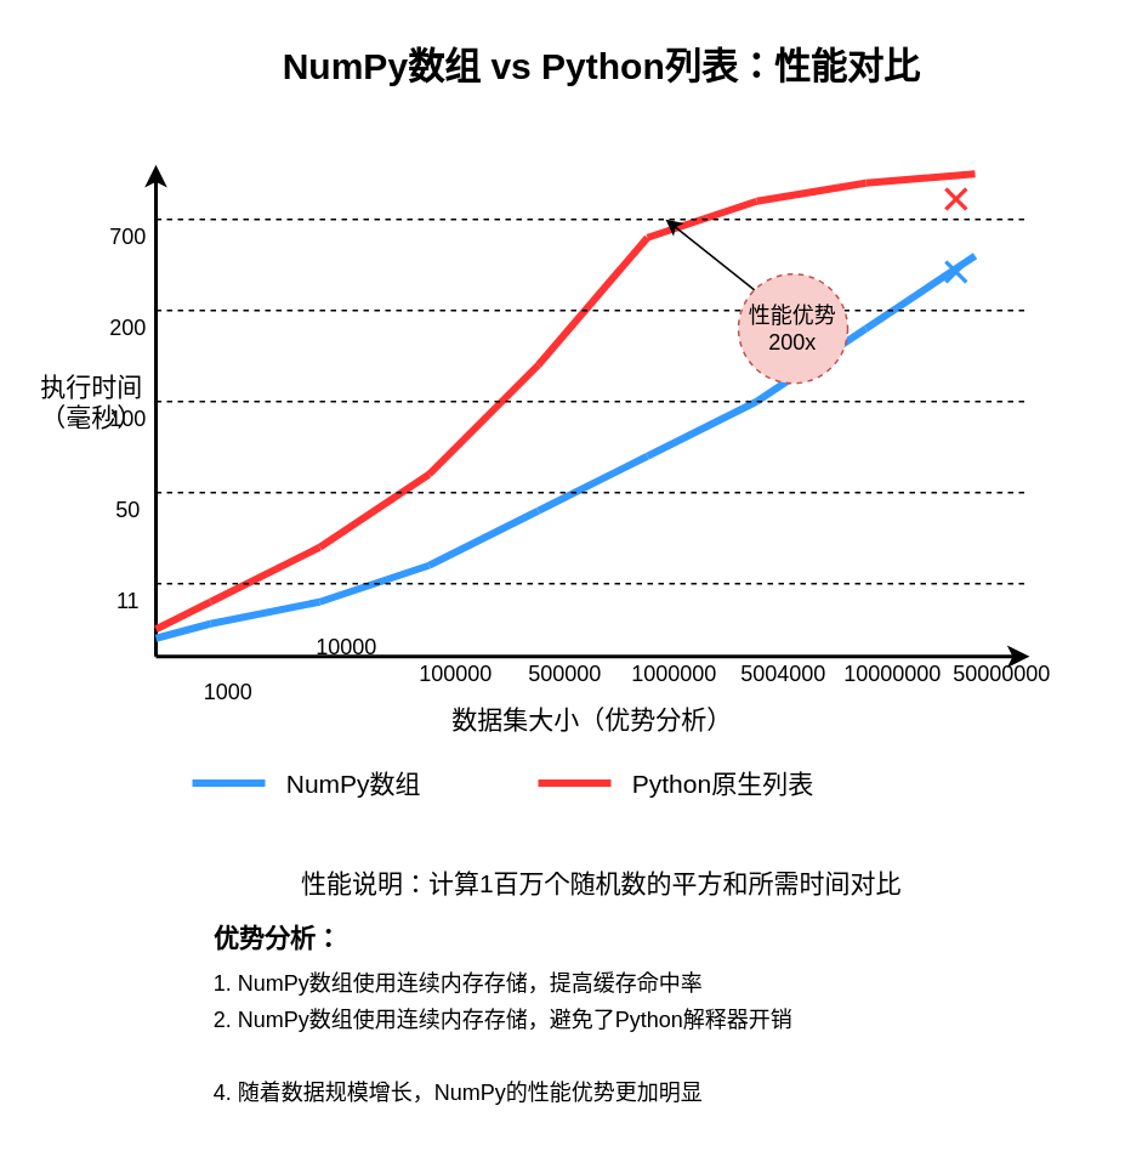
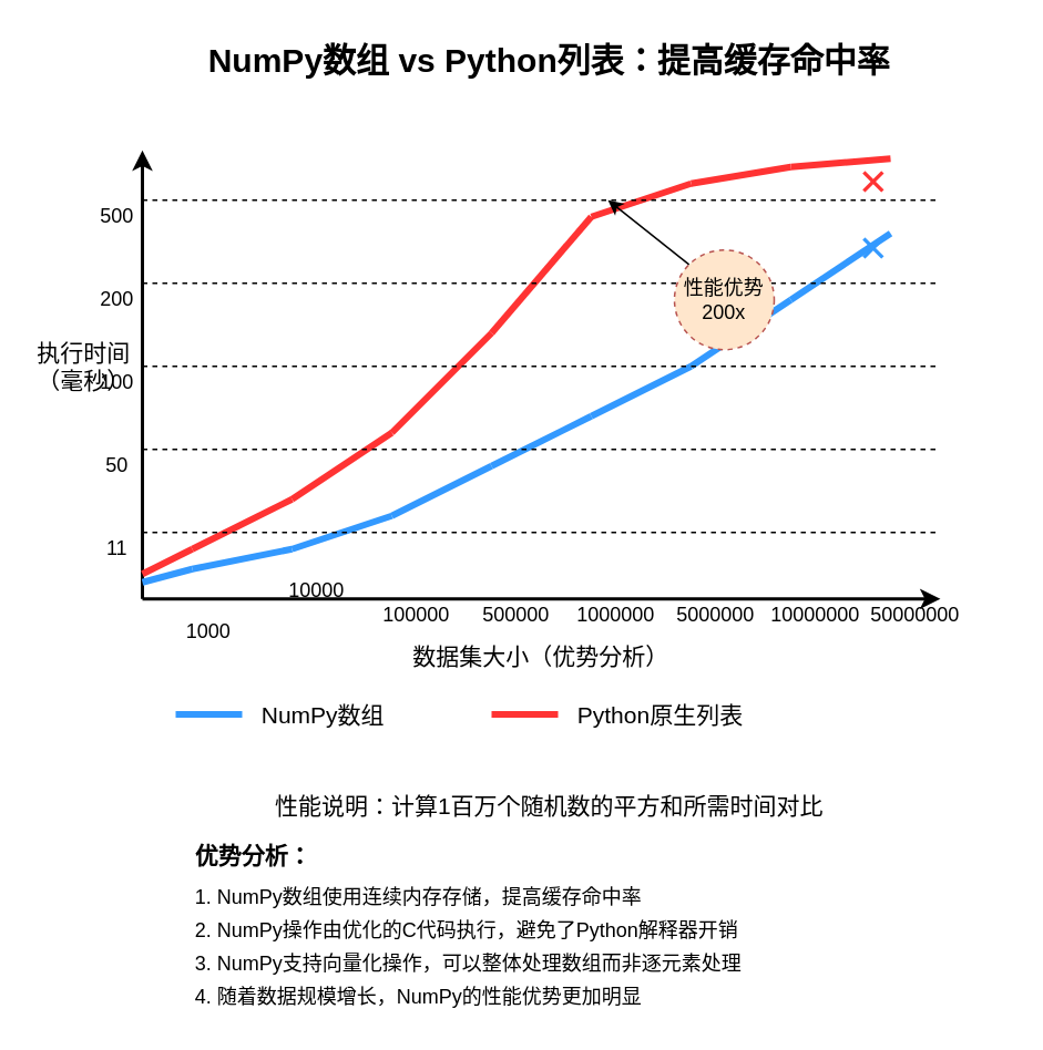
  <mxCell id="0" />
  <mxCell id="1" parent="0" />
- <mxCell id="2" value="NumPy数组 vs Python列表：性能对比" style="text;html=1;strokeColor=none;fillColor=none;align=center;verticalAlign=middle;whiteSpace=wrap;rounded=0;fontSize=20;fontStyle=1" vertex="1" parent="1"><mxGeometry x="95" y="20" width="470" height="30" as="geometry" /></mxCell>
+ <mxCell id="2" value="NumPy数组 vs Python列表：提高缓存命中率" style="text;html=1;strokeColor=none;fillColor=none;align=center;verticalAlign=middle;whiteSpace=wrap;rounded=0;fontSize=20;fontStyle=1" vertex="1" parent="1"><mxGeometry x="95" y="20" width="470" height="30" as="geometry" /></mxCell>
  <mxCell id="3" value="" style="endArrow=classic;html=1;strokeWidth=2;" edge="1" parent="1"><mxGeometry width="50" height="50" relative="1" as="geometry"><mxPoint x="85" y="360" as="sourcePoint" /><mxPoint x="85" y="90" as="targetPoint" /></mxGeometry></mxCell>
  <mxCell id="4" value="" style="endArrow=classic;html=1;strokeWidth=2;" edge="1" parent="1"><mxGeometry width="50" height="50" relative="1" as="geometry"><mxPoint x="85" y="360" as="sourcePoint" /><mxPoint x="565" y="360" as="targetPoint" /></mxGeometry></mxCell>
  <mxCell id="5" value="执行时间&lt;br&gt;（毫秒）" style="text;html=1;strokeColor=none;fillColor=none;align=center;verticalAlign=middle;whiteSpace=wrap;rounded=0;fontSize=14;" vertex="1" parent="1"><mxGeometry x="20" y="200" width="60" height="40" as="geometry" /></mxCell>
  <mxCell id="6" value="数据集大小（优势分析）" style="text;html=1;strokeColor=none;fillColor=none;align=center;verticalAlign=middle;whiteSpace=wrap;rounded=0;fontSize=14;" vertex="1" parent="1"><mxGeometry x="235" y="380" width="180" height="30" as="geometry" /></mxCell>
  <mxCell id="7" value="" style="endArrow=none;html=1;strokeWidth=4;strokeColor=#3399FF;" edge="1" parent="1"><mxGeometry width="50" height="50" relative="1" as="geometry"><mxPoint x="85" y="350" as="sourcePoint" /><mxPoint x="115" y="342" as="targetPoint" /></mxGeometry></mxCell>
  <mxCell id="8" value="" style="endArrow=none;html=1;strokeWidth=4;strokeColor=#3399FF;" edge="1" parent="1"><mxGeometry width="50" height="50" relative="1" as="geometry"><mxPoint x="115" y="342" as="sourcePoint" /><mxPoint x="175" y="330" as="targetPoint" /></mxGeometry></mxCell>
  <mxCell id="9" value="" style="endArrow=none;html=1;strokeWidth=4;strokeColor=#3399FF;" edge="1" parent="1"><mxGeometry width="50" height="50" relative="1" as="geometry"><mxPoint x="175" y="330" as="sourcePoint" /><mxPoint x="235" y="310" as="targetPoint" /></mxGeometry></mxCell>
  <mxCell id="10" value="" style="endArrow=none;html=1;strokeWidth=4;strokeColor=#3399FF;" edge="1" parent="1"><mxGeometry width="50" height="50" relative="1" as="geometry"><mxPoint x="235" y="310" as="sourcePoint" /><mxPoint x="295" y="280" as="targetPoint" /></mxGeometry></mxCell>
  <mxCell id="11" value="" style="endArrow=none;html=1;strokeWidth=4;strokeColor=#3399FF;" edge="1" parent="1"><mxGeometry width="50" height="50" relative="1" as="geometry"><mxPoint x="295" y="280" as="sourcePoint" /><mxPoint x="355" y="250" as="targetPoint" /></mxGeometry></mxCell>
  <mxCell id="12" value="" style="endArrow=none;html=1;strokeWidth=4;strokeColor=#3399FF;" edge="1" parent="1"><mxGeometry width="50" height="50" relative="1" as="geometry"><mxPoint x="355" y="250" as="sourcePoint" /><mxPoint x="415" y="220" as="targetPoint" /></mxGeometry></mxCell>
  <mxCell id="13" value="" style="endArrow=none;html=1;strokeWidth=4;strokeColor=#3399FF;" edge="1" parent="1"><mxGeometry width="50" height="50" relative="1" as="geometry"><mxPoint x="415" y="220" as="sourcePoint" /><mxPoint x="475" y="180" as="targetPoint" /></mxGeometry></mxCell>
  <mxCell id="14" value="" style="endArrow=none;html=1;strokeWidth=4;strokeColor=#3399FF;" edge="1" parent="1"><mxGeometry width="50" height="50" relative="1" as="geometry"><mxPoint x="475" y="180" as="sourcePoint" /><mxPoint x="535" y="140" as="targetPoint" /></mxGeometry></mxCell>
  <mxCell id="15" value="" style="endArrow=none;html=1;strokeWidth=4;strokeColor=#FF3333;" edge="1" parent="1"><mxGeometry width="50" height="50" relative="1" as="geometry"><mxPoint x="85" y="345" as="sourcePoint" /><mxPoint x="115" y="330" as="targetPoint" /></mxGeometry></mxCell>
  <mxCell id="16" value="" style="endArrow=none;html=1;strokeWidth=4;strokeColor=#FF3333;" edge="1" parent="1"><mxGeometry width="50" height="50" relative="1" as="geometry"><mxPoint x="115" y="330" as="sourcePoint" /><mxPoint x="175" y="300" as="targetPoint" /></mxGeometry></mxCell>
  <mxCell id="17" value="" style="endArrow=none;html=1;strokeWidth=4;strokeColor=#FF3333;" edge="1" parent="1"><mxGeometry width="50" height="50" relative="1" as="geometry"><mxPoint x="175" y="300" as="sourcePoint" /><mxPoint x="235" y="260" as="targetPoint" /></mxGeometry></mxCell>
  <mxCell id="18" value="" style="endArrow=none;html=1;strokeWidth=4;strokeColor=#FF3333;" edge="1" parent="1"><mxGeometry width="50" height="50" relative="1" as="geometry"><mxPoint x="235" y="260" as="sourcePoint" /><mxPoint x="295" y="200" as="targetPoint" /></mxGeometry></mxCell>
  <mxCell id="19" value="" style="endArrow=none;html=1;strokeWidth=4;strokeColor=#FF3333;" edge="1" parent="1"><mxGeometry width="50" height="50" relative="1" as="geometry"><mxPoint x="295" y="200" as="sourcePoint" /><mxPoint x="355" y="130" as="targetPoint" /></mxGeometry></mxCell>
  <mxCell id="20" value="" style="endArrow=none;html=1;strokeWidth=4;strokeColor=#FF3333;" edge="1" parent="1"><mxGeometry width="50" height="50" relative="1" as="geometry"><mxPoint x="355" y="130" as="sourcePoint" /><mxPoint x="415" y="110" as="targetPoint" /></mxGeometry></mxCell>
  <mxCell id="21" value="" style="endArrow=none;html=1;strokeWidth=4;strokeColor=#FF3333;" edge="1" parent="1"><mxGeometry width="50" height="50" relative="1" as="geometry"><mxPoint x="415" y="110" as="sourcePoint" /><mxPoint x="475" y="100" as="targetPoint" /></mxGeometry></mxCell>
  <mxCell id="22" value="" style="endArrow=none;html=1;strokeWidth=4;strokeColor=#FF3333;" edge="1" parent="1"><mxGeometry width="50" height="50" relative="1" as="geometry"><mxPoint x="475" y="100" as="sourcePoint" /><mxPoint x="535" y="95" as="targetPoint" /></mxGeometry></mxCell>
  <mxCell id="23" value="" style="endArrow=none;dashed=1;html=1;" edge="1" parent="1"><mxGeometry width="50" height="50" relative="1" as="geometry"><mxPoint x="85" y="320" as="sourcePoint" /><mxPoint x="565" y="320" as="targetPoint" /></mxGeometry></mxCell>
  <mxCell id="24" value="" style="endArrow=none;dashed=1;html=1;" edge="1" parent="1"><mxGeometry width="50" height="50" relative="1" as="geometry"><mxPoint x="85" y="270" as="sourcePoint" /><mxPoint x="565" y="270" as="targetPoint" /></mxGeometry></mxCell>
  <mxCell id="25" value="" style="endArrow=none;dashed=1;html=1;" edge="1" parent="1"><mxGeometry width="50" height="50" relative="1" as="geometry"><mxPoint x="85" y="220" as="sourcePoint" /><mxPoint x="565" y="220" as="targetPoint" /></mxGeometry></mxCell>
  <mxCell id="26" value="" style="endArrow=none;dashed=1;html=1;" edge="1" parent="1"><mxGeometry width="50" height="50" relative="1" as="geometry"><mxPoint x="85" y="170" as="sourcePoint" /><mxPoint x="565" y="170" as="targetPoint" /></mxGeometry></mxCell>
  <mxCell id="27" value="" style="endArrow=none;dashed=1;html=1;" edge="1" parent="1"><mxGeometry width="50" height="50" relative="1" as="geometry"><mxPoint x="85" y="120" as="sourcePoint" /><mxPoint x="565" y="120" as="targetPoint" /></mxGeometry></mxCell>
  <mxCell id="28" value="11" style="text;html=1;strokeColor=none;fillColor=none;align=center;verticalAlign=middle;whiteSpace=wrap;rounded=0;" vertex="1" parent="1"><mxGeometry x="55" y="320" width="30" height="20" as="geometry" /></mxCell>
  <mxCell id="29" value="50" style="text;html=1;strokeColor=none;fillColor=none;align=center;verticalAlign=middle;whiteSpace=wrap;rounded=0;" vertex="1" parent="1"><mxGeometry x="55" y="270" width="30" height="20" as="geometry" /></mxCell>
  <mxCell id="30" value="100" style="text;html=1;strokeColor=none;fillColor=none;align=center;verticalAlign=middle;whiteSpace=wrap;rounded=0;" vertex="1" parent="1"><mxGeometry x="55" y="220" width="30" height="20" as="geometry" /></mxCell>
  <mxCell id="31" value="200" style="text;html=1;strokeColor=none;fillColor=none;align=center;verticalAlign=middle;whiteSpace=wrap;rounded=0;" vertex="1" parent="1"><mxGeometry x="55" y="170" width="30" height="20" as="geometry" /></mxCell>
- <mxCell id="32" value="700" style="text;html=1;strokeColor=none;fillColor=none;align=center;verticalAlign=middle;whiteSpace=wrap;rounded=0;" vertex="1" parent="1"><mxGeometry x="55" y="120" width="30" height="20" as="geometry" /></mxCell>
+ <mxCell id="32" value="500" style="text;html=1;strokeColor=none;fillColor=none;align=center;verticalAlign=middle;whiteSpace=wrap;rounded=0;" vertex="1" parent="1"><mxGeometry x="55" y="120" width="30" height="20" as="geometry" /></mxCell>
  <mxCell id="33" value="1000" style="text;html=1;strokeColor=none;fillColor=none;align=center;verticalAlign=middle;whiteSpace=wrap;rounded=0;" vertex="1" parent="1"><mxGeometry x="110" y="370" width="30" height="20" as="geometry" /></mxCell>
  <mxCell id="34" value="10000" style="text;html=1;strokeColor=none;fillColor=none;align=center;verticalAlign=middle;whiteSpace=wrap;rounded=0;" vertex="1" parent="1"><mxGeometry x="175" y="345" width="30" height="20" as="geometry" /></mxCell>
  <mxCell id="35" value="100000" style="text;html=1;strokeColor=none;fillColor=none;align=center;verticalAlign=middle;whiteSpace=wrap;rounded=0;" vertex="1" parent="1"><mxGeometry x="235" y="360" width="30" height="20" as="geometry" /></mxCell>
  <mxCell id="36" value="500000" style="text;html=1;strokeColor=none;fillColor=none;align=center;verticalAlign=middle;whiteSpace=wrap;rounded=0;" vertex="1" parent="1"><mxGeometry x="295" y="360" width="30" height="20" as="geometry" /></mxCell>
  <mxCell id="37" value="1000000" style="text;html=1;strokeColor=none;fillColor=none;align=center;verticalAlign=middle;whiteSpace=wrap;rounded=0;" vertex="1" parent="1"><mxGeometry x="355" y="360" width="30" height="20" as="geometry" /></mxCell>
- <mxCell id="38" value="5004000" style="text;html=1;strokeColor=none;fillColor=none;align=center;verticalAlign=middle;whiteSpace=wrap;rounded=0;" vertex="1" parent="1"><mxGeometry x="415" y="360" width="30" height="20" as="geometry" /></mxCell>
+ <mxCell id="38" value="5000000" style="text;html=1;strokeColor=none;fillColor=none;align=center;verticalAlign=middle;whiteSpace=wrap;rounded=0;" vertex="1" parent="1"><mxGeometry x="415" y="360" width="30" height="20" as="geometry" /></mxCell>
  <mxCell id="39" value="10000000" style="text;html=1;strokeColor=none;fillColor=none;align=center;verticalAlign=middle;whiteSpace=wrap;rounded=0;" vertex="1" parent="1"><mxGeometry x="475" y="360" width="30" height="20" as="geometry" /></mxCell>
  <mxCell id="40" value="50000000" style="text;html=1;strokeColor=none;fillColor=none;align=center;verticalAlign=middle;whiteSpace=wrap;rounded=0;" vertex="1" parent="1"><mxGeometry x="535" y="360" width="30" height="20" as="geometry" /></mxCell>
  <mxCell id="41" value="" style="endArrow=none;html=1;strokeWidth=4;strokeColor=#3399FF;" edge="1" parent="1"><mxGeometry width="50" height="50" relative="1" as="geometry"><mxPoint x="105" y="429.5" as="sourcePoint" /><mxPoint x="145" y="429.5" as="targetPoint" /></mxGeometry></mxCell>
  <mxCell id="42" value="NumPy数组" style="text;html=1;strokeColor=none;fillColor=none;align=left;verticalAlign=middle;whiteSpace=wrap;rounded=0;fontSize=14;" vertex="1" parent="1"><mxGeometry x="155" y="420" width="100" height="20" as="geometry" /></mxCell>
  <mxCell id="43" value="" style="endArrow=none;html=1;strokeWidth=4;strokeColor=#FF3333;" edge="1" parent="1"><mxGeometry width="50" height="50" relative="1" as="geometry"><mxPoint x="295" y="429.5" as="sourcePoint" /><mxPoint x="335" y="429.5" as="targetPoint" /></mxGeometry></mxCell>
  <mxCell id="44" value="Python原生列表" style="text;html=1;strokeColor=none;fillColor=none;align=left;verticalAlign=middle;whiteSpace=wrap;rounded=0;fontSize=14;" vertex="1" parent="1"><mxGeometry x="345" y="420" width="110" height="20" as="geometry" /></mxCell>
  <mxCell id="45" value="性能说明：计算1百万个随机数的平方和所需时间对比" style="text;html=1;strokeColor=none;fillColor=none;align=center;verticalAlign=middle;whiteSpace=wrap;rounded=0;fontSize=14;" vertex="1" parent="1"><mxGeometry x="55" y="470" width="550" height="30" as="geometry" /></mxCell>
  <mxCell id="46" value="优势分析：" style="text;html=1;strokeColor=none;fillColor=none;align=left;verticalAlign=middle;whiteSpace=wrap;rounded=0;fontSize=14;fontStyle=1" vertex="1" parent="1"><mxGeometry x="115" y="500" width="90" height="30" as="geometry" /></mxCell>
  <mxCell id="47" value="1. NumPy数组使用连续内存存储，提高缓存命中率" style="text;html=1;strokeColor=none;fillColor=none;align=left;verticalAlign=middle;whiteSpace=wrap;rounded=0;" vertex="1" parent="1"><mxGeometry x="115" y="530" width="310" height="20" as="geometry" /></mxCell>
- <mxCell id="48" value="2. NumPy数组使用连续内存存储，避免了Python解释器开销" style="text;html=1;strokeColor=none;fillColor=none;align=left;verticalAlign=middle;whiteSpace=wrap;rounded=0;" vertex="1" parent="1"><mxGeometry x="115" y="550" width="370" height="20" as="geometry" /></mxCell>
+ <mxCell id="48" value="2. NumPy操作由优化的C代码执行，避免了Python解释器开销" style="text;html=1;strokeColor=none;fillColor=none;align=left;verticalAlign=middle;whiteSpace=wrap;rounded=0;" vertex="1" parent="1"><mxGeometry x="115" y="550" width="370" height="20" as="geometry" /></mxCell>
+ <mxCell id="49" value="3. NumPy支持向量化操作，可以整体处理数组而非逐元素处理" style="text;html=1;strokeColor=none;fillColor=none;align=left;verticalAlign=middle;whiteSpace=wrap;rounded=0;" vertex="1" parent="1"><mxGeometry x="115" y="570" width="370" height="20" as="geometry" /></mxCell>
  <mxCell id="50" value="4. 随着数据规模增长，NumPy的性能优势更加明显" style="text;html=1;strokeColor=none;fillColor=none;align=left;verticalAlign=middle;whiteSpace=wrap;rounded=0;" vertex="1" parent="1"><mxGeometry x="115" y="590" width="310" height="20" as="geometry" /></mxCell>
  <mxCell id="51" value="&lt;font color=&quot;#ff3333&quot;&gt;✕&lt;/font&gt;" style="text;html=1;strokeColor=none;fillColor=none;align=center;verticalAlign=middle;whiteSpace=wrap;rounded=0;fontSize=22;" vertex="1" parent="1"><mxGeometry x="515" y="100" width="20" height="20" as="geometry" /></mxCell>
  <mxCell id="52" value="&lt;font color=&quot;#3399ff&quot;&gt;✕&lt;/font&gt;" style="text;html=1;strokeColor=none;fillColor=none;align=center;verticalAlign=middle;whiteSpace=wrap;rounded=0;fontSize=22;" vertex="1" parent="1"><mxGeometry x="515" y="140" width="20" height="20" as="geometry" /></mxCell>
- <mxCell id="53" value="性能优势&lt;br&gt;200x" style="ellipse;whiteSpace=wrap;html=1;aspect=fixed;fontSize=12;fillColor=#f8cecc;strokeColor=#b85450;dashed=1;" vertex="1" parent="1"><mxGeometry x="405" y="150" width="60" height="60" as="geometry" /></mxCell>
+ <mxCell id="53" value="性能优势&lt;br&gt;200x" style="ellipse;whiteSpace=wrap;html=1;aspect=fixed;fontSize=12;fillColor=#ffe6cc;strokeColor=#b85450;dashed=1;" vertex="1" parent="1"><mxGeometry x="405" y="150" width="60" height="60" as="geometry" /></mxCell>
  <mxCell id="54" value="" style="endArrow=classic;html=1;fontSize=12;exitX=0;exitY=0;exitDx=0;exitDy=0;" edge="1" parent="1" source="53"><mxGeometry width="50" height="50" relative="1" as="geometry"><mxPoint x="425" y="240" as="sourcePoint" /><mxPoint x="365" y="120" as="targetPoint" /></mxGeometry></mxCell>
